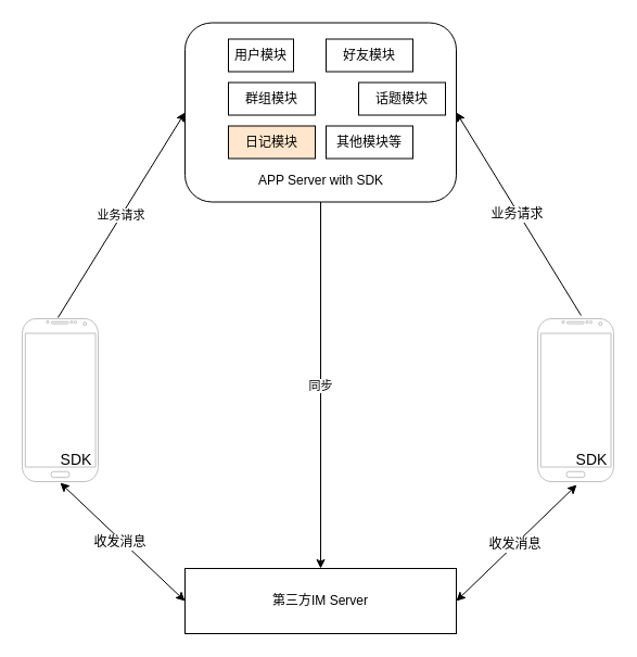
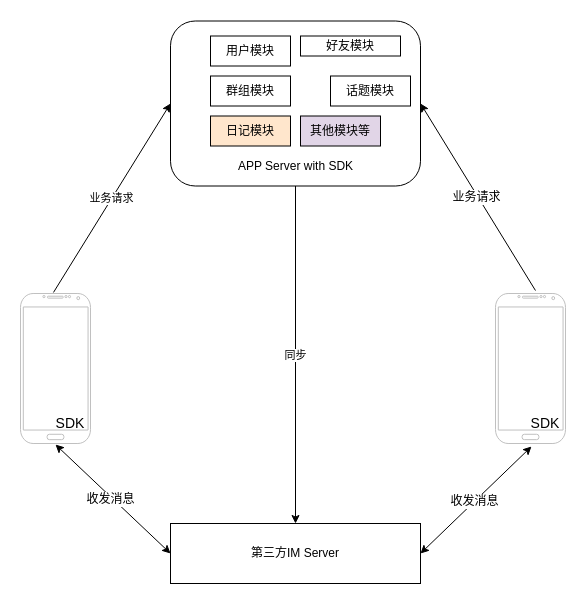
  <mxCell id="0" />
  <mxCell id="1" parent="0" />
  <mxCell id="2" value="" style="group" vertex="1" connectable="0" parent="1"><mxGeometry x="170" y="20.5" width="250" height="165" as="geometry" /></mxCell>
  <mxCell id="3" value="" style="rounded=1;whiteSpace=wrap;html=1;" vertex="1" parent="2"><mxGeometry width="250" height="165" as="geometry" /></mxCell>
- <mxCell id="4" value="用户模块" style="rounded=1;whiteSpace=wrap;html=1;arcSize=0;" vertex="1" parent="2"><mxGeometry x="40" y="15" width="60" height="30" as="geometry" /></mxCell>
- <mxCell id="5" value="好友模块" style="rounded=1;whiteSpace=wrap;html=1;arcSize=0;" vertex="1" parent="2"><mxGeometry x="130" y="15" width="80" height="30" as="geometry" /></mxCell>
+ <mxCell id="4" value="用户模块" style="rounded=1;whiteSpace=wrap;html=1;arcSize=0;" vertex="1" parent="2"><mxGeometry x="40" y="15" width="80" height="30" as="geometry" /></mxCell>
+ <mxCell id="5" value="好友模块" style="rounded=1;whiteSpace=wrap;html=1;arcSize=0;" vertex="1" parent="2"><mxGeometry x="130" y="15" width="100" height="20" as="geometry" /></mxCell>
  <mxCell id="6" value="群组模块" style="rounded=1;whiteSpace=wrap;html=1;arcSize=0;" vertex="1" parent="2"><mxGeometry x="40" y="55" width="80" height="30" as="geometry" /></mxCell>
  <mxCell id="7" value="话题模块" style="rounded=1;whiteSpace=wrap;html=1;arcSize=0;" vertex="1" parent="2"><mxGeometry x="160" y="55" width="80" height="30" as="geometry" /></mxCell>
  <mxCell id="8" value="日记模块" style="rounded=1;whiteSpace=wrap;html=1;arcSize=0;fillColor=#ffe6cc;" vertex="1" parent="2"><mxGeometry x="40" y="95" width="80" height="30" as="geometry" /></mxCell>
- <mxCell id="9" value="其他模块等" style="rounded=1;whiteSpace=wrap;html=1;arcSize=0;" vertex="1" parent="2"><mxGeometry x="130" y="95" width="80" height="30" as="geometry" /></mxCell>
+ <mxCell id="9" value="其他模块等" style="rounded=1;whiteSpace=wrap;html=1;arcSize=0;fillColor=#e1d5e7;" vertex="1" parent="2"><mxGeometry x="130" y="95" width="80" height="30" as="geometry" /></mxCell>
  <mxCell id="10" value="APP Server with SDK" style="text;html=1;strokeColor=none;fillColor=none;align=center;verticalAlign=middle;whiteSpace=wrap;rounded=0;" vertex="1" parent="2"><mxGeometry x="58.5" y="135" width="133" height="20" as="geometry" /></mxCell>
  <mxCell id="11" value="" style="group" vertex="1" connectable="0" parent="1"><mxGeometry x="20" y="293" width="70" height="150" as="geometry" /></mxCell>
  <mxCell id="12" value="" style="group" vertex="1" connectable="0" parent="11"><mxGeometry width="70" height="150" as="geometry" /></mxCell>
  <mxCell id="13" value="" style="verticalLabelPosition=bottom;verticalAlign=top;html=1;shadow=0;dashed=0;strokeWidth=1;shape=mxgraph.android.phone2;fillColor=#ffffff;strokeColor=#c0c0c0;" vertex="1" parent="12"><mxGeometry width="70" height="150" as="geometry" /></mxCell>
  <mxCell id="14" value="&lt;font style=&quot;font-size: 14px&quot;&gt;SDK&lt;/font&gt;" style="text;html=1;strokeColor=none;fillColor=none;align=center;verticalAlign=middle;whiteSpace=wrap;rounded=0;" vertex="1" parent="12"><mxGeometry x="30" y="120" width="40" height="20" as="geometry" /></mxCell>
  <mxCell id="15" value="" style="group" vertex="1" connectable="0" parent="1"><mxGeometry x="495" y="293" width="70" height="150" as="geometry" /></mxCell>
  <mxCell id="16" value="" style="group" vertex="1" connectable="0" parent="15"><mxGeometry width="70" height="150" as="geometry" /></mxCell>
  <mxCell id="17" value="" style="verticalLabelPosition=bottom;verticalAlign=top;html=1;shadow=0;dashed=0;strokeWidth=1;shape=mxgraph.android.phone2;fillColor=#ffffff;strokeColor=#c0c0c0;" vertex="1" parent="16"><mxGeometry width="70" height="150" as="geometry" /></mxCell>
  <mxCell id="18" value="&lt;font style=&quot;font-size: 14px&quot;&gt;SDK&lt;/font&gt;" style="text;html=1;strokeColor=none;fillColor=none;align=center;verticalAlign=middle;whiteSpace=wrap;rounded=0;" vertex="1" parent="16"><mxGeometry x="30" y="120" width="40" height="20" as="geometry" /></mxCell>
  <mxCell id="19" value="第三方IM Server" style="whiteSpace=wrap;html=1;rounded=0;" vertex="1" parent="1"><mxGeometry x="170" y="523" width="250" height="60" as="geometry" /></mxCell>
  <mxCell id="20" value="" style="endArrow=classic;startArrow=classic;html=1;entryX=0.5;entryY=1.007;entryDx=0;entryDy=0;entryPerimeter=0;exitX=0;exitY=0.5;exitDx=0;exitDy=0;" edge="1" parent="1" source="19" target="13"><mxGeometry width="50" height="50" relative="1" as="geometry"><mxPoint x="55" y="533" as="sourcePoint" /><mxPoint x="105" y="483" as="targetPoint" /></mxGeometry></mxCell>
  <mxCell id="21" value="收发消息" style="text;html=1;resizable=0;points=[];align=center;verticalAlign=middle;labelBackgroundColor=#ffffff;" vertex="1" connectable="0" parent="20"><mxGeometry x="0.019" y="2" relative="1" as="geometry"><mxPoint as="offset" /></mxGeometry></mxCell>
  <mxCell id="22" value="" style="endArrow=classic;startArrow=classic;html=1;exitX=1;exitY=0.5;exitDx=0;exitDy=0;entryX=0.514;entryY=1.02;entryDx=0;entryDy=0;entryPerimeter=0;" edge="1" parent="1" source="19" target="17"><mxGeometry width="50" height="50" relative="1" as="geometry"><mxPoint x="440" y="553" as="sourcePoint" /><mxPoint x="530" y="453" as="targetPoint" /></mxGeometry></mxCell>
  <mxCell id="23" value="&lt;span style=&quot;font-family: &amp;#34;helvetica&amp;#34; , &amp;#34;arial&amp;#34; , sans-serif ; font-size: 0px ; background-color: rgb(248 , 249 , 250)&quot;&gt;shou&lt;/span&gt;" style="text;html=1;resizable=0;points=[];align=center;verticalAlign=middle;labelBackgroundColor=#ffffff;" vertex="1" connectable="0" parent="22"><mxGeometry x="0.023" y="-1" relative="1" as="geometry"><mxPoint as="offset" /></mxGeometry></mxCell>
  <mxCell id="24" value="收发消息" style="text;html=1;resizable=0;points=[];align=center;verticalAlign=middle;labelBackgroundColor=#ffffff;" vertex="1" connectable="0" parent="22"><mxGeometry x="-0.022" relative="1" as="geometry"><mxPoint as="offset" /></mxGeometry></mxCell>
  <mxCell id="25" value="业务请求" style="endArrow=classic;html=1;entryX=0;entryY=0.5;entryDx=0;entryDy=0;exitX=0.471;exitY=-0.007;exitDx=0;exitDy=0;exitPerimeter=0;" edge="1" parent="1" source="13" target="3"><mxGeometry width="50" height="50" relative="1" as="geometry"><mxPoint x="70" y="253" as="sourcePoint" /><mxPoint x="120" y="203" as="targetPoint" /></mxGeometry></mxCell>
  <mxCell id="26" value="" style="endArrow=classic;html=1;entryX=1;entryY=0.5;entryDx=0;entryDy=0;exitX=0.571;exitY=-0.02;exitDx=0;exitDy=0;exitPerimeter=0;" edge="1" parent="1" source="17" target="3"><mxGeometry width="50" height="50" relative="1" as="geometry"><mxPoint x="500" y="223" as="sourcePoint" /><mxPoint x="550" y="173" as="targetPoint" /></mxGeometry></mxCell>
  <mxCell id="27" value="业务请求" style="text;html=1;resizable=0;points=[];align=center;verticalAlign=middle;labelBackgroundColor=#ffffff;" vertex="1" connectable="0" parent="26"><mxGeometry x="0.013" y="1" relative="1" as="geometry"><mxPoint y="1" as="offset" /></mxGeometry></mxCell>
  <mxCell id="28" value="同步" style="endArrow=classic;html=1;exitX=0.5;exitY=1;exitDx=0;exitDy=0;entryX=0.5;entryY=0;entryDx=0;entryDy=0;" edge="1" parent="1" source="3" target="19"><mxGeometry width="50" height="50" relative="1" as="geometry"><mxPoint x="240" y="353" as="sourcePoint" /><mxPoint x="290" y="303" as="targetPoint" /></mxGeometry></mxCell>
